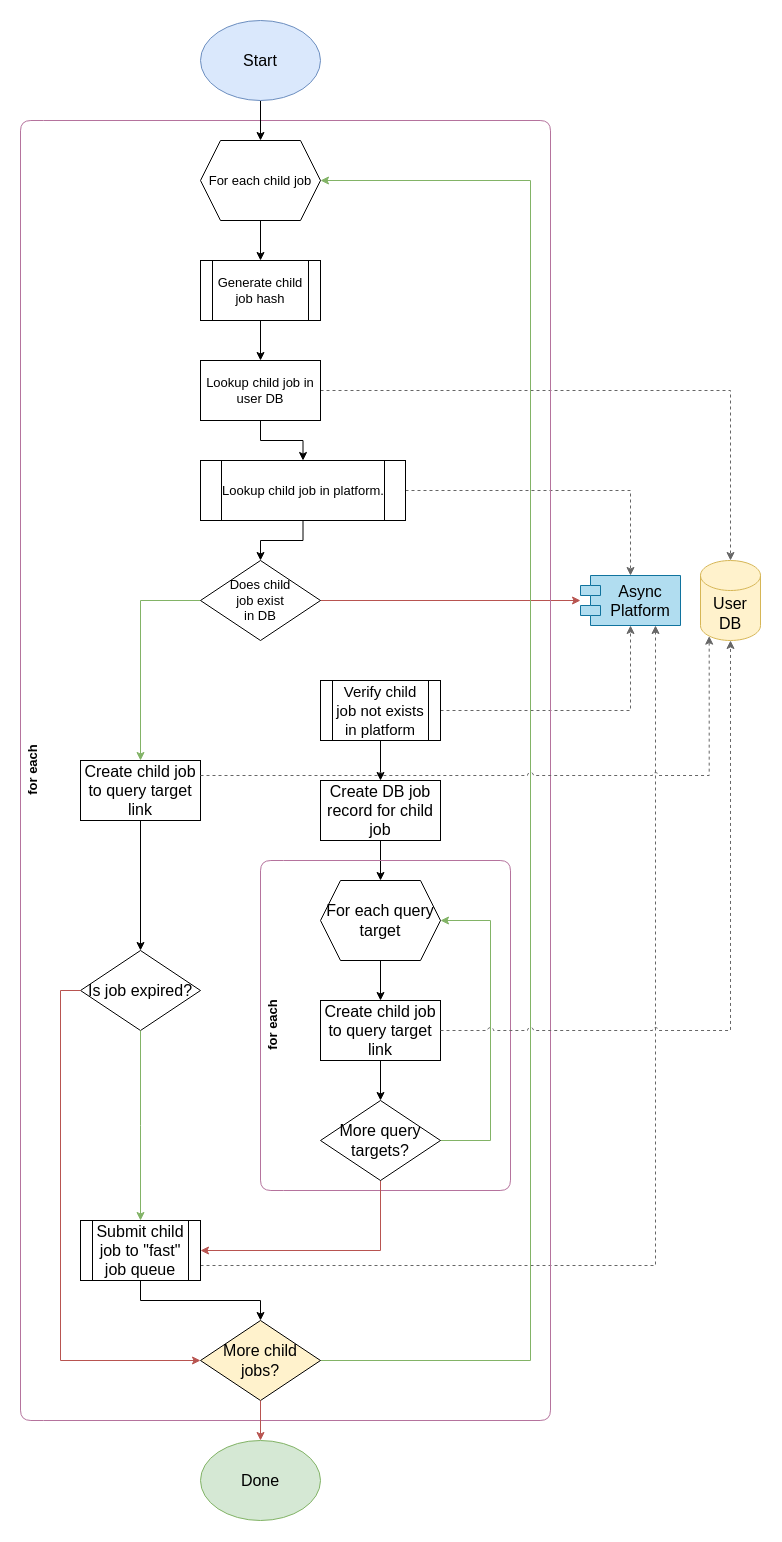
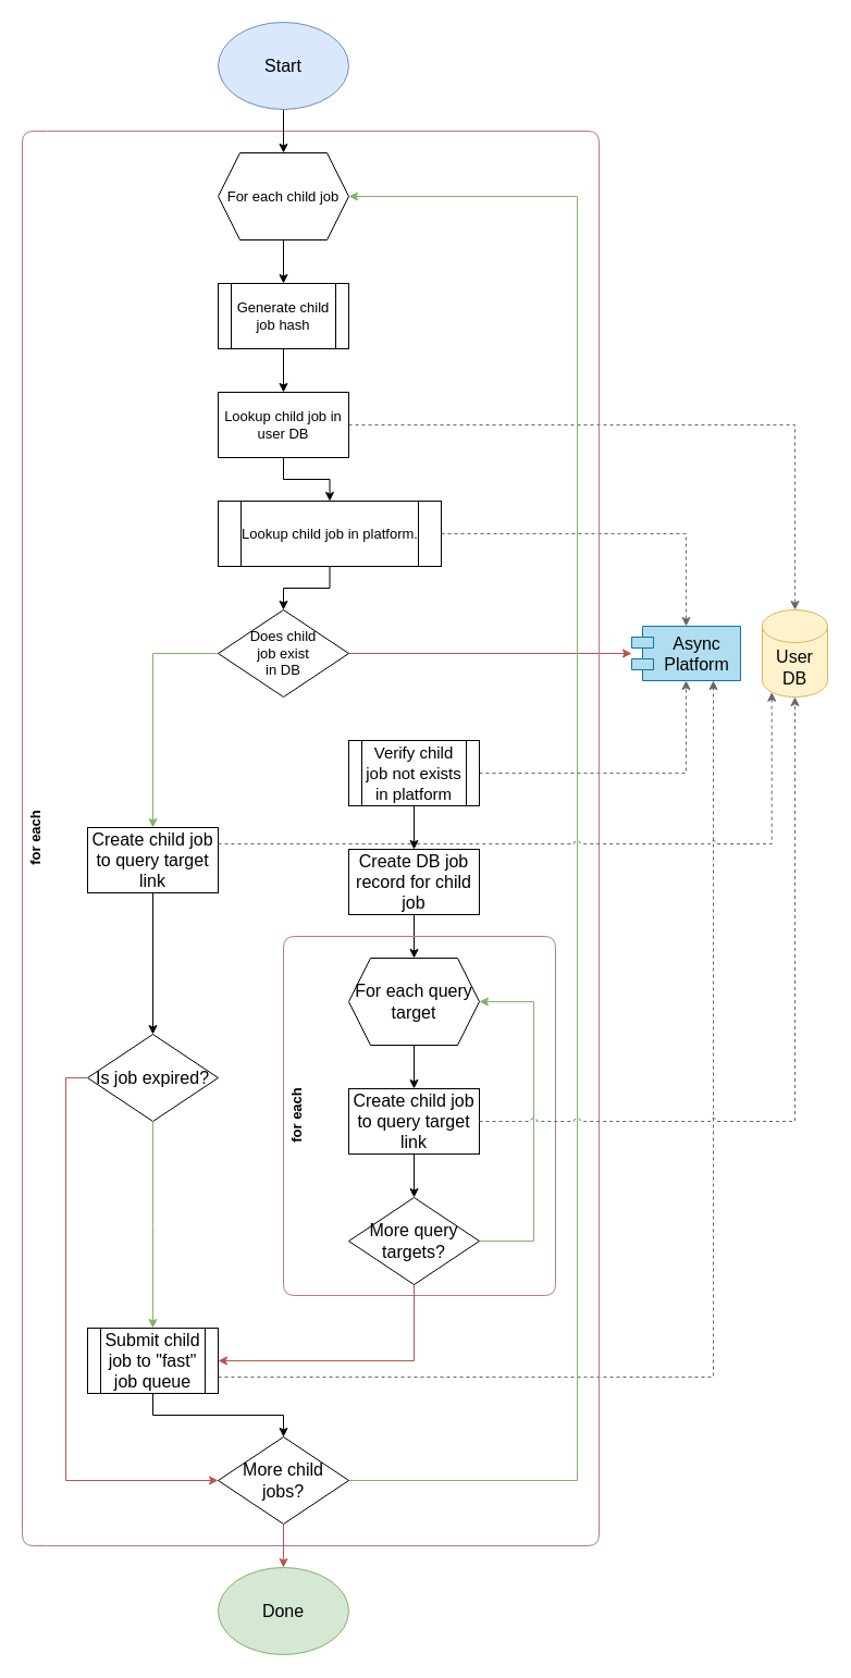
  <mxCell id="0" />
  <mxCell id="1" parent="0" />
  <mxCell id="2" style="edgeStyle=orthogonalEdgeStyle;rounded=0;orthogonalLoop=1;jettySize=auto;html=1;exitX=0.5;exitY=1;exitDx=0;exitDy=0;entryX=0.5;entryY=0;entryDx=0;entryDy=0;fontSize=13;" edge="1" parent="1" source="3" target="36"><mxGeometry relative="1" as="geometry" /></mxCell>
  <mxCell id="3" value="For each child job" style="shape=hexagon;perimeter=hexagonPerimeter2;whiteSpace=wrap;html=1;fixedSize=1;fontSize=13;" vertex="1" parent="1"><mxGeometry x="200" y="140" width="120" height="80" as="geometry" /></mxCell>
  <mxCell id="4" style="edgeStyle=orthogonalEdgeStyle;rounded=0;orthogonalLoop=1;jettySize=auto;html=1;exitX=0.5;exitY=1;exitDx=0;exitDy=0;entryX=0.5;entryY=0;entryDx=0;entryDy=0;fontSize=13;" edge="1" parent="1" source="36" target="7"><mxGeometry relative="1" as="geometry" /></mxCell>
  <mxCell id="5" style="edgeStyle=orthogonalEdgeStyle;rounded=0;orthogonalLoop=1;jettySize=auto;html=1;exitX=0.5;exitY=1;exitDx=0;exitDy=0;entryX=0.5;entryY=0;entryDx=0;entryDy=0;fontSize=13;" edge="1" parent="1" source="7" target="10"><mxGeometry relative="1" as="geometry" /></mxCell>
  <mxCell id="6" style="edgeStyle=orthogonalEdgeStyle;rounded=0;orthogonalLoop=1;jettySize=auto;html=1;exitX=1;exitY=0.5;exitDx=0;exitDy=0;entryX=0.5;entryY=0;entryDx=0;entryDy=0;entryPerimeter=0;fontSize=16;fillColor=#f5f5f5;strokeColor=#666666;dashed=1;jumpStyle=arc;" edge="1" parent="1" source="7" target="44"><mxGeometry relative="1" as="geometry" /></mxCell>
  <mxCell id="7" value="Lookup child job in user DB" style="rounded=0;whiteSpace=wrap;html=1;fontSize=13;" vertex="1" parent="1"><mxGeometry x="200" y="360" width="120" height="60" as="geometry" /></mxCell>
  <mxCell id="8" style="edgeStyle=orthogonalEdgeStyle;rounded=0;orthogonalLoop=1;jettySize=auto;html=1;exitX=0.5;exitY=1;exitDx=0;exitDy=0;entryX=0.5;entryY=0;entryDx=0;entryDy=0;fontSize=13;" edge="1" parent="1" source="10" target="13"><mxGeometry relative="1" as="geometry" /></mxCell>
  <mxCell id="9" style="edgeStyle=orthogonalEdgeStyle;rounded=0;orthogonalLoop=1;jettySize=auto;html=1;exitX=1;exitY=0.5;exitDx=0;exitDy=0;entryX=0.5;entryY=0;entryDx=0;entryDy=0;fontSize=16;fillColor=#f5f5f5;strokeColor=#666666;dashed=1;jumpStyle=arc;" edge="1" parent="1" source="10" target="43"><mxGeometry relative="1" as="geometry" /></mxCell>
  <mxCell id="10" value="Lookup child job in platform." style="shape=process;whiteSpace=wrap;html=1;backgroundOutline=1;fontSize=13;" vertex="1" parent="1"><mxGeometry x="200" y="460" width="205" height="60" as="geometry" /></mxCell>
  <mxCell id="11" style="edgeStyle=orthogonalEdgeStyle;rounded=0;orthogonalLoop=1;jettySize=auto;html=1;exitX=0;exitY=0.5;exitDx=0;exitDy=0;entryX=0.5;entryY=0;entryDx=0;entryDy=0;fontSize=16;fillColor=#d5e8d4;strokeColor=#82b366;" edge="1" parent="1" source="13" target="32"><mxGeometry relative="1" as="geometry" /></mxCell>
  <mxCell id="12" style="edgeStyle=orthogonalEdgeStyle;rounded=0;orthogonalLoop=1;jettySize=auto;html=1;exitX=1;exitY=0.5;exitDx=0;exitDy=0;fontSize=15;fillColor=#f8cecc;strokeColor=#b85450;" edge="1" parent="1" source="13" target="43"><mxGeometry relative="1" as="geometry" /></mxCell>
  <mxCell id="13" value="&lt;font style=&quot;font-size: 13px;&quot;&gt;Does child&lt;br style=&quot;font-size: 13px;&quot;&gt;job exist&lt;br style=&quot;font-size: 13px;&quot;&gt;in DB&lt;/font&gt;" style="rhombus;whiteSpace=wrap;html=1;fontSize=13;" vertex="1" parent="1"><mxGeometry x="200" y="560" width="120" height="80" as="geometry" /></mxCell>
  <mxCell id="14" style="edgeStyle=orthogonalEdgeStyle;rounded=0;orthogonalLoop=1;jettySize=auto;html=1;exitX=0.5;exitY=1;exitDx=0;exitDy=0;entryX=0.5;entryY=0;entryDx=0;entryDy=0;fontSize=15;" edge="1" parent="1" source="16" target="37"><mxGeometry relative="1" as="geometry" /></mxCell>
  <mxCell id="15" style="edgeStyle=orthogonalEdgeStyle;rounded=0;orthogonalLoop=1;jettySize=auto;html=1;exitX=1;exitY=0.75;exitDx=0;exitDy=0;entryX=0.75;entryY=1;entryDx=0;entryDy=0;fontSize=16;fillColor=#f5f5f5;strokeColor=#666666;dashed=1;jumpStyle=arc;" edge="1" parent="1" source="16" target="43"><mxGeometry relative="1" as="geometry" /></mxCell>
  <mxCell id="16" value="Submit child job to &quot;fast&quot; job queue" style="shape=process;whiteSpace=wrap;html=1;backgroundOutline=1;rounded=0;shadow=0;glass=0;sketch=0;fontSize=16;" vertex="1" parent="1"><mxGeometry x="80" y="1220" width="120" height="60" as="geometry" /></mxCell>
  <mxCell id="17" style="edgeStyle=orthogonalEdgeStyle;rounded=0;orthogonalLoop=1;jettySize=auto;html=1;exitX=0.5;exitY=1;exitDx=0;exitDy=0;entryX=0.5;entryY=0;entryDx=0;entryDy=0;fontSize=15;" edge="1" parent="1" source="19" target="21"><mxGeometry relative="1" as="geometry" /></mxCell>
  <mxCell id="18" style="edgeStyle=orthogonalEdgeStyle;rounded=0;orthogonalLoop=1;jettySize=auto;html=1;exitX=1;exitY=0.5;exitDx=0;exitDy=0;entryX=0.5;entryY=1;entryDx=0;entryDy=0;fontSize=16;fillColor=#f5f5f5;strokeColor=#666666;dashed=1;jumpStyle=arc;" edge="1" parent="1" source="19" target="43"><mxGeometry relative="1" as="geometry" /></mxCell>
  <mxCell id="19" value="&lt;font style=&quot;font-size: 15px;&quot;&gt;Verify child job not exists in platform&lt;/font&gt;" style="shape=process;whiteSpace=wrap;html=1;backgroundOutline=1;rounded=0;shadow=0;glass=0;sketch=0;fontSize=16;" vertex="1" parent="1"><mxGeometry x="320" y="680" width="120" height="60" as="geometry" /></mxCell>
  <mxCell id="20" style="edgeStyle=orthogonalEdgeStyle;rounded=0;orthogonalLoop=1;jettySize=auto;html=1;exitX=0.5;exitY=1;exitDx=0;exitDy=0;fontSize=15;" edge="1" parent="1" source="21" target="24"><mxGeometry relative="1" as="geometry" /></mxCell>
  <mxCell id="21" value="Create DB job record for child job" style="rounded=0;whiteSpace=wrap;html=1;fontSize=16;" vertex="1" parent="1"><mxGeometry x="320" y="780" width="120" height="60" as="geometry" /></mxCell>
  <mxCell id="22" value="for each" style="swimlane;horizontal=0;whiteSpace=wrap;html=1;fontSize=13;swimlaneLine=0;glass=0;shadow=0;sketch=0;rounded=1;strokeColor=#B5739D;" vertex="1" parent="1"><mxGeometry x="260" y="860" width="250" height="330" as="geometry"><mxRectangle x="260" y="300" width="40" height="80" as="alternateBounds" /></mxGeometry></mxCell>
  <mxCell id="23" style="edgeStyle=orthogonalEdgeStyle;rounded=0;orthogonalLoop=1;jettySize=auto;html=1;exitX=0.5;exitY=1;exitDx=0;exitDy=0;entryX=0.5;entryY=0;entryDx=0;entryDy=0;fontSize=16;" edge="1" parent="1" source="24" target="26"><mxGeometry relative="1" as="geometry" /></mxCell>
  <mxCell id="24" value="For each query target" style="shape=hexagon;perimeter=hexagonPerimeter2;whiteSpace=wrap;html=1;fixedSize=1;fontSize=16;" vertex="1" parent="1"><mxGeometry x="320" y="880" width="120" height="80" as="geometry" /></mxCell>
  <mxCell id="25" style="edgeStyle=orthogonalEdgeStyle;rounded=0;orthogonalLoop=1;jettySize=auto;html=1;exitX=0.5;exitY=1;exitDx=0;exitDy=0;entryX=0.5;entryY=0;entryDx=0;entryDy=0;fontSize=16;" edge="1" parent="1" source="26" target="29"><mxGeometry relative="1" as="geometry" /></mxCell>
  <mxCell id="26" value="Create child job to query target link" style="rounded=0;whiteSpace=wrap;html=1;fontSize=16;" vertex="1" parent="1"><mxGeometry x="320" y="1000" width="120" height="60" as="geometry" /></mxCell>
  <mxCell id="27" style="edgeStyle=orthogonalEdgeStyle;rounded=0;orthogonalLoop=1;jettySize=auto;html=1;exitX=1;exitY=0.5;exitDx=0;exitDy=0;entryX=1;entryY=0.5;entryDx=0;entryDy=0;fontSize=16;fillColor=#d5e8d4;strokeColor=#82b366;" edge="1" parent="1" source="29" target="24"><mxGeometry relative="1" as="geometry"><Array as="points"><mxPoint x="490" y="1140" /><mxPoint x="490" y="920" /></Array></mxGeometry></mxCell>
  <mxCell id="28" style="edgeStyle=orthogonalEdgeStyle;rounded=0;orthogonalLoop=1;jettySize=auto;html=1;exitX=0.5;exitY=1;exitDx=0;exitDy=0;entryX=1;entryY=0.5;entryDx=0;entryDy=0;fontSize=15;fillColor=#f8cecc;strokeColor=#b85450;" edge="1" parent="1" source="29" target="16"><mxGeometry relative="1" as="geometry" /></mxCell>
  <mxCell id="29" value="More query targets?" style="rhombus;whiteSpace=wrap;html=1;fontSize=16;" vertex="1" parent="1"><mxGeometry x="320" y="1100" width="120" height="80" as="geometry" /></mxCell>
  <mxCell id="30" style="edgeStyle=orthogonalEdgeStyle;rounded=0;orthogonalLoop=1;jettySize=auto;html=1;exitX=1;exitY=0.5;exitDx=0;exitDy=0;entryX=1;entryY=0.5;entryDx=0;entryDy=0;fontSize=15;fillColor=#d5e8d4;strokeColor=#82b366;" edge="1" parent="1" source="37" target="3"><mxGeometry relative="1" as="geometry"><Array as="points"><mxPoint x="530" y="1360" /><mxPoint x="530" y="180" /></Array></mxGeometry></mxCell>
  <mxCell id="31" value="for each" style="swimlane;horizontal=0;whiteSpace=wrap;html=1;fontSize=13;swimlaneLine=0;glass=0;shadow=0;sketch=0;rounded=1;strokeColor=#B5739D;" vertex="1" parent="1"><mxGeometry y="120" width="530" height="1300" as="geometry" x="20"><mxRectangle x="140" y="960" width="40" height="80" as="alternateBounds" /></mxGeometry></mxCell>
  <mxCell id="32" value="Create child job to query target link" style="rounded=0;whiteSpace=wrap;html=1;fontSize=16;" vertex="1" parent="31"><mxGeometry x="60" y="640" width="120" height="60" as="geometry" /></mxCell>
  <mxCell id="33" value="Is job expired?" style="rhombus;whiteSpace=wrap;html=1;fontSize=16;" vertex="1" parent="31"><mxGeometry x="60" y="830" width="120" height="80" as="geometry" /></mxCell>
  <mxCell id="34" style="edgeStyle=orthogonalEdgeStyle;rounded=0;orthogonalLoop=1;jettySize=auto;html=1;exitX=0.5;exitY=1;exitDx=0;exitDy=0;fontSize=16;fillColor=#d5e8d4;strokeColor=#82b366;" edge="1" parent="31" source="33"><mxGeometry relative="1" as="geometry"><mxPoint x="120" y="1100" as="targetPoint" /></mxGeometry></mxCell>
  <mxCell id="35" style="edgeStyle=orthogonalEdgeStyle;rounded=0;orthogonalLoop=1;jettySize=auto;html=1;exitX=0.5;exitY=1;exitDx=0;exitDy=0;fontSize=15;" edge="1" parent="31" source="32" target="33"><mxGeometry relative="1" as="geometry" /></mxCell>
  <mxCell id="36" value="Generate child job hash" style="shape=process;whiteSpace=wrap;html=1;backgroundOutline=1;fontSize=13;" vertex="1" parent="31"><mxGeometry x="180" y="140" width="120" height="60" as="geometry" /></mxCell>
- <mxCell id="37" value="More child&lt;br&gt;jobs?" style="rhombus;whiteSpace=wrap;html=1;fontSize=16;fillColor=#fff2cc;" vertex="1" parent="31"><mxGeometry x="180" y="1200" width="120" height="80" as="geometry" /></mxCell>
+ <mxCell id="37" value="More child&lt;br&gt;jobs?" style="rhombus;whiteSpace=wrap;html=1;fontSize=16;" vertex="1" parent="31"><mxGeometry x="180" y="1200" width="120" height="80" as="geometry" /></mxCell>
  <mxCell id="38" style="edgeStyle=orthogonalEdgeStyle;rounded=0;orthogonalLoop=1;jettySize=auto;html=1;exitX=0;exitY=0.5;exitDx=0;exitDy=0;entryX=0;entryY=0.5;entryDx=0;entryDy=0;fontSize=15;fillColor=#f8cecc;strokeColor=#b85450;" edge="1" parent="31" source="33" target="37"><mxGeometry relative="1" as="geometry" /></mxCell>
  <mxCell id="39" style="edgeStyle=orthogonalEdgeStyle;rounded=0;orthogonalLoop=1;jettySize=auto;html=1;exitX=0.5;exitY=1;exitDx=0;exitDy=0;entryX=0.5;entryY=0;entryDx=0;entryDy=0;fontSize=16;" edge="1" parent="1" source="40" target="3"><mxGeometry relative="1" as="geometry" /></mxCell>
  <mxCell id="40" value="Start" style="ellipse;whiteSpace=wrap;html=1;fontSize=16;fillColor=#dae8fc;strokeColor=#6c8ebf;" vertex="1" parent="1"><mxGeometry x="200" width="120" height="80" as="geometry" y="20" /></mxCell>
  <mxCell id="41" value="Done" style="ellipse;whiteSpace=wrap;html=1;fontSize=16;fillColor=#d5e8d4;strokeColor=#82b366;" vertex="1" parent="1"><mxGeometry x="200" y="1440" width="120" height="80" as="geometry" /></mxCell>
  <mxCell id="42" style="edgeStyle=orthogonalEdgeStyle;rounded=0;orthogonalLoop=1;jettySize=auto;html=1;exitX=0.5;exitY=1;exitDx=0;exitDy=0;entryX=0.5;entryY=0;entryDx=0;entryDy=0;fontSize=16;fillColor=#f8cecc;strokeColor=#b85450;" edge="1" parent="1" source="37" target="41"><mxGeometry relative="1" as="geometry" /></mxCell>
  <mxCell id="43" value="Async&#10;Platform" style="shape=module;align=left;spacingLeft=20;align=center;verticalAlign=top;fontSize=16;fillColor=#b1ddf0;strokeColor=#10739e;" vertex="1" parent="1"><mxGeometry x="580" y="575" width="100" height="50" as="geometry" /></mxCell>
  <mxCell id="44" value="User&lt;br&gt;DB" style="shape=cylinder3;whiteSpace=wrap;html=1;boundedLbl=1;backgroundOutline=1;size=15;fontSize=16;fillColor=#fff2cc;strokeColor=#d6b656;" vertex="1" parent="1"><mxGeometry x="700" y="560" width="60" height="80" as="geometry" /></mxCell>
  <mxCell id="45" style="edgeStyle=orthogonalEdgeStyle;rounded=0;orthogonalLoop=1;jettySize=auto;html=1;exitX=1;exitY=0.25;exitDx=0;exitDy=0;entryX=0.145;entryY=1;entryDx=0;entryDy=-4.35;entryPerimeter=0;fontSize=16;fillColor=#f5f5f5;strokeColor=#666666;dashed=1;jumpStyle=arc;" edge="1" parent="1" source="32" target="44"><mxGeometry relative="1" as="geometry" /></mxCell>
  <mxCell id="46" style="edgeStyle=orthogonalEdgeStyle;rounded=0;orthogonalLoop=1;jettySize=auto;html=1;exitX=1;exitY=0.5;exitDx=0;exitDy=0;entryX=0.5;entryY=1;entryDx=0;entryDy=0;entryPerimeter=0;fontSize=16;fillColor=#f5f5f5;strokeColor=#666666;dashed=1;jumpStyle=arc;" edge="1" parent="1" source="26" target="44"><mxGeometry relative="1" as="geometry" /></mxCell>
